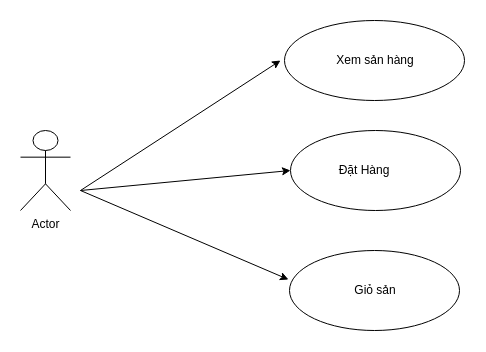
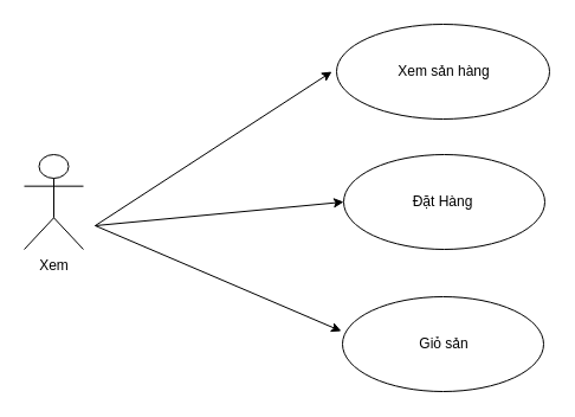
  <mxCell id="0" />
  <mxCell id="1" parent="0" />
- <mxCell id="2" value="Actor" style="shape=umlActor;verticalLabelPosition=bottom;verticalAlign=top;html=1;outlineConnect=0;" vertex="1" parent="1"><mxGeometry x="20" y="130" width="50" height="80" as="geometry" /></mxCell>
+ <mxCell id="2" value="Xem" style="shape=umlActor;verticalLabelPosition=bottom;verticalAlign=top;html=1;outlineConnect=0;" vertex="1" parent="1"><mxGeometry x="20" y="130" width="50" height="80" as="geometry" /></mxCell>
  <mxCell id="3" value="" style="endArrow=classic;html=1;" edge="1" parent="1"><mxGeometry width="50" height="50" relative="1" as="geometry"><mxPoint x="80" y="190" as="sourcePoint" /><mxPoint x="280" y="60" as="targetPoint" /></mxGeometry></mxCell>
  <mxCell id="4" value="" style="ellipse;whiteSpace=wrap;html=1;" vertex="1" parent="1"><mxGeometry x="284" y="20" width="180" height="80" as="geometry" /></mxCell>
  <mxCell id="5" value="Xem sản hàng" style="text;html=1;strokeColor=none;fillColor=none;align=center;verticalAlign=middle;whiteSpace=wrap;rounded=0;" vertex="1" parent="1"><mxGeometry x="325" y="50" width="100" height="20" as="geometry" /></mxCell>
  <mxCell id="6" value="" style="endArrow=classic;html=1;" edge="1" parent="1"><mxGeometry width="50" height="50" relative="1" as="geometry"><mxPoint x="80" y="190" as="sourcePoint" /><mxPoint x="290" y="170" as="targetPoint" /></mxGeometry></mxCell>
  <mxCell id="7" value="" style="ellipse;whiteSpace=wrap;html=1;" vertex="1" parent="1"><mxGeometry x="290" y="130" width="170" height="80" as="geometry" /></mxCell>
- <mxCell id="8" value="Đặt Hàng" style="text;html=1;strokeColor=none;fillColor=none;align=center;verticalAlign=middle;whiteSpace=wrap;rounded=0;" vertex="1" parent="1"><mxGeometry x="319" y="160" width="90" height="20" as="geometry" /></mxCell>
+ <mxCell id="8" value="Đặt Hàng" style="text;html=1;strokeColor=none;fillColor=none;align=center;verticalAlign=middle;whiteSpace=wrap;rounded=0;" vertex="1" parent="1"><mxGeometry x="329" y="160" width="90" height="20" as="geometry" /></mxCell>
  <mxCell id="9" value="" style="ellipse;whiteSpace=wrap;html=1;" vertex="1" parent="1"><mxGeometry x="289" y="250" width="170" height="80" as="geometry" /></mxCell>
  <mxCell id="10" value="Giỏ sản" style="text;html=1;strokeColor=none;fillColor=none;align=center;verticalAlign=middle;whiteSpace=wrap;rounded=0;" vertex="1" parent="1"><mxGeometry x="330" y="280" width="90" height="20" as="geometry" /></mxCell>
  <mxCell id="11" value="" style="endArrow=classic;html=1;entryX=-0.006;entryY=0.363;entryDx=0;entryDy=0;entryPerimeter=0;" edge="1" parent="1" target="9"><mxGeometry width="50" height="50" relative="1" as="geometry"><mxPoint x="80" y="190" as="sourcePoint" /><mxPoint x="280" y="290" as="targetPoint" /></mxGeometry></mxCell>
